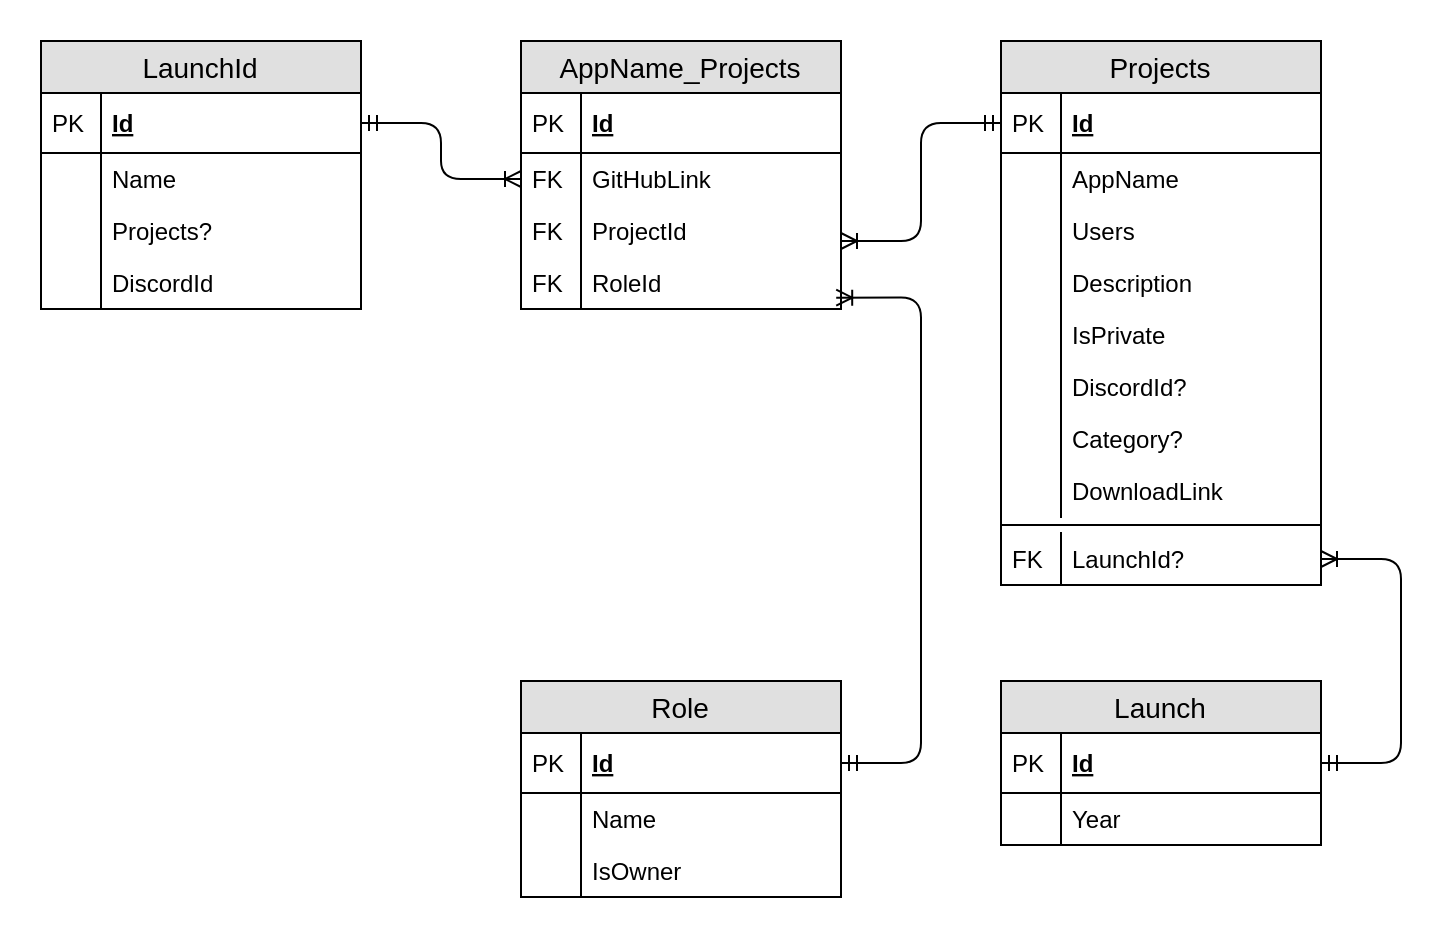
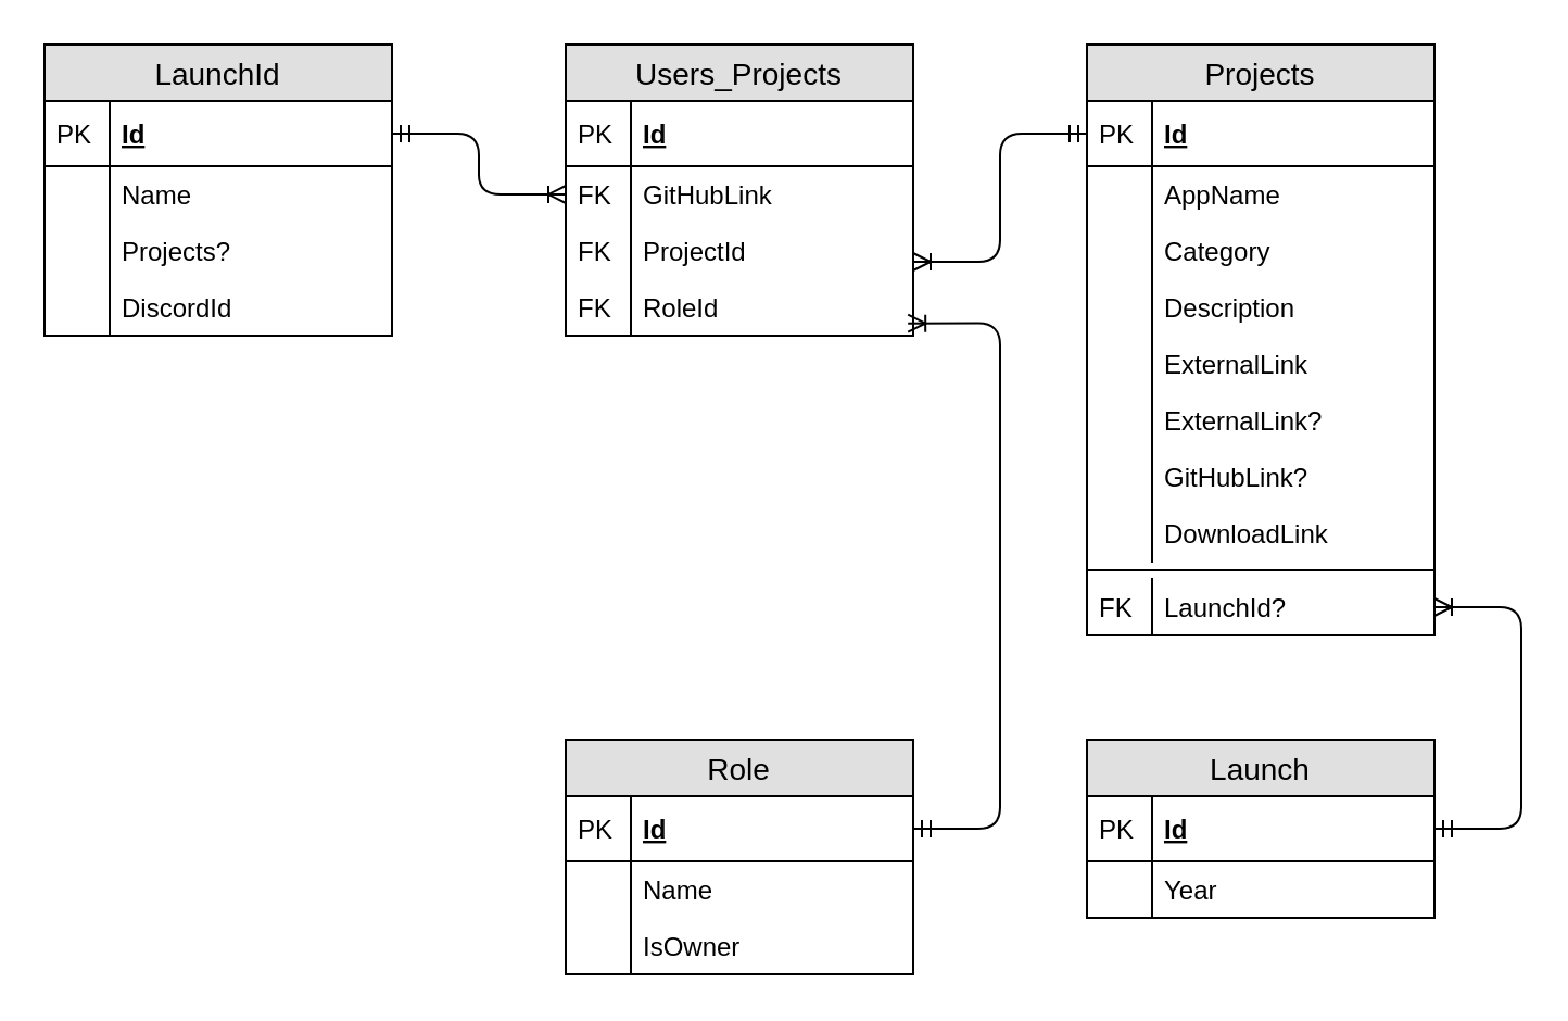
  <mxCell id="0" />
  <mxCell id="1" parent="0" />
- <mxCell id="2" value="AppName_Projects" style="swimlane;fontStyle=0;childLayout=stackLayout;horizontal=1;startSize=26;fillColor=#e0e0e0;horizontalStack=0;resizeParent=1;resizeParentMax=0;resizeLast=0;collapsible=1;marginBottom=0;swimlaneFillColor=#ffffff;align=center;fontSize=14;" parent="1" vertex="1"><mxGeometry x="260" y="20" width="160" height="134" as="geometry" /></mxCell>
+ <mxCell id="2" value="Users_Projects" style="swimlane;fontStyle=0;childLayout=stackLayout;horizontal=1;startSize=26;fillColor=#e0e0e0;horizontalStack=0;resizeParent=1;resizeParentMax=0;resizeLast=0;collapsible=1;marginBottom=0;swimlaneFillColor=#ffffff;align=center;fontSize=14;" parent="1" vertex="1"><mxGeometry x="260" y="20" width="160" height="134" as="geometry" /></mxCell>
  <mxCell id="3" value="Id" style="shape=partialRectangle;top=0;left=0;right=0;bottom=1;align=left;verticalAlign=middle;fillColor=none;spacingLeft=34;spacingRight=4;overflow=hidden;rotatable=0;points=[[0,0.5],[1,0.5]];portConstraint=eastwest;dropTarget=0;fontStyle=5;fontSize=12;" parent="2" vertex="1"><mxGeometry y="26" width="160" height="30" as="geometry" /></mxCell>
  <mxCell id="4" value="PK" style="shape=partialRectangle;top=0;left=0;bottom=0;fillColor=none;align=left;verticalAlign=middle;spacingLeft=4;spacingRight=4;overflow=hidden;rotatable=0;points=[];portConstraint=eastwest;part=1;fontSize=12;" parent="3" vertex="1" connectable="0"><mxGeometry width="30" height="30" as="geometry" /></mxCell>
  <mxCell id="5" value="GitHubLink" style="shape=partialRectangle;top=0;left=0;right=0;bottom=0;align=left;verticalAlign=top;fillColor=none;spacingLeft=34;spacingRight=4;overflow=hidden;rotatable=0;points=[[0,0.5],[1,0.5]];portConstraint=eastwest;dropTarget=0;fontSize=12;" parent="2" vertex="1"><mxGeometry y="56" width="160" height="26" as="geometry" /></mxCell>
  <mxCell id="6" value="FK" style="shape=partialRectangle;top=0;left=0;bottom=0;fillColor=none;align=left;verticalAlign=top;spacingLeft=4;spacingRight=4;overflow=hidden;rotatable=0;points=[];portConstraint=eastwest;part=1;fontSize=12;" parent="5" vertex="1" connectable="0"><mxGeometry width="30" height="26" as="geometry" /></mxCell>
  <mxCell id="7" value="ProjectId" style="shape=partialRectangle;top=0;left=0;right=0;bottom=0;align=left;verticalAlign=top;fillColor=none;spacingLeft=34;spacingRight=4;overflow=hidden;rotatable=0;points=[[0,0.5],[1,0.5]];portConstraint=eastwest;dropTarget=0;fontSize=12;" parent="2" vertex="1"><mxGeometry y="82" width="160" height="26" as="geometry" /></mxCell>
  <mxCell id="8" value="FK" style="shape=partialRectangle;top=0;left=0;bottom=0;fillColor=none;align=left;verticalAlign=top;spacingLeft=4;spacingRight=4;overflow=hidden;rotatable=0;points=[];portConstraint=eastwest;part=1;fontSize=12;" parent="7" vertex="1" connectable="0"><mxGeometry width="30" height="26" as="geometry" /></mxCell>
  <mxCell id="9" value="RoleId" style="shape=partialRectangle;top=0;left=0;right=0;bottom=0;align=left;verticalAlign=top;fillColor=none;spacingLeft=34;spacingRight=4;overflow=hidden;rotatable=0;points=[[0,0.5],[1,0.5]];portConstraint=eastwest;dropTarget=0;fontSize=12;" parent="2" vertex="1"><mxGeometry y="108" width="160" height="26" as="geometry" /></mxCell>
  <mxCell id="10" value="FK" style="shape=partialRectangle;top=0;left=0;bottom=0;fillColor=none;align=left;verticalAlign=top;spacingLeft=4;spacingRight=4;overflow=hidden;rotatable=0;points=[];portConstraint=eastwest;part=1;fontSize=12;" parent="9" vertex="1" connectable="0"><mxGeometry width="30" height="26" as="geometry" /></mxCell>
  <mxCell id="11" value="LaunchId" style="swimlane;fontStyle=0;childLayout=stackLayout;horizontal=1;startSize=26;fillColor=#e0e0e0;horizontalStack=0;resizeParent=1;resizeParentMax=0;resizeLast=0;collapsible=1;marginBottom=0;swimlaneFillColor=#ffffff;align=center;fontSize=14;" parent="1" vertex="1"><mxGeometry x="20" y="20" width="160" height="134" as="geometry" /></mxCell>
  <mxCell id="12" value="Id" style="shape=partialRectangle;top=0;left=0;right=0;bottom=1;align=left;verticalAlign=middle;fillColor=none;spacingLeft=34;spacingRight=4;overflow=hidden;rotatable=0;points=[[0,0.5],[1,0.5]];portConstraint=eastwest;dropTarget=0;fontStyle=5;fontSize=12;" parent="11" vertex="1"><mxGeometry y="26" width="160" height="30" as="geometry" /></mxCell>
  <mxCell id="13" value="PK" style="shape=partialRectangle;top=0;left=0;bottom=0;fillColor=none;align=left;verticalAlign=middle;spacingLeft=4;spacingRight=4;overflow=hidden;rotatable=0;points=[];portConstraint=eastwest;part=1;fontSize=12;" parent="12" vertex="1" connectable="0"><mxGeometry width="30" height="30" as="geometry" /></mxCell>
  <mxCell id="14" value="Name" style="shape=partialRectangle;top=0;left=0;right=0;bottom=0;align=left;verticalAlign=top;fillColor=none;spacingLeft=34;spacingRight=4;overflow=hidden;rotatable=0;points=[[0,0.5],[1,0.5]];portConstraint=eastwest;dropTarget=0;fontSize=12;" parent="11" vertex="1"><mxGeometry y="56" width="160" height="26" as="geometry" /></mxCell>
  <mxCell id="15" value="" style="shape=partialRectangle;top=0;left=0;bottom=0;fillColor=none;align=left;verticalAlign=top;spacingLeft=4;spacingRight=4;overflow=hidden;rotatable=0;points=[];portConstraint=eastwest;part=1;fontSize=12;" parent="14" vertex="1" connectable="0"><mxGeometry width="30" height="26" as="geometry" /></mxCell>
  <mxCell id="16" value="Projects?" style="shape=partialRectangle;top=0;left=0;right=0;bottom=0;align=left;verticalAlign=top;fillColor=none;spacingLeft=34;spacingRight=4;overflow=hidden;rotatable=0;points=[[0,0.5],[1,0.5]];portConstraint=eastwest;dropTarget=0;fontSize=12;" parent="11" vertex="1"><mxGeometry y="82" width="160" height="26" as="geometry" /></mxCell>
  <mxCell id="17" value="" style="shape=partialRectangle;top=0;left=0;bottom=0;fillColor=none;align=left;verticalAlign=top;spacingLeft=4;spacingRight=4;overflow=hidden;rotatable=0;points=[];portConstraint=eastwest;part=1;fontSize=12;" parent="16" vertex="1" connectable="0"><mxGeometry width="30" height="26" as="geometry" /></mxCell>
  <mxCell id="18" value="DiscordId" style="shape=partialRectangle;top=0;left=0;right=0;bottom=0;align=left;verticalAlign=top;fillColor=none;spacingLeft=34;spacingRight=4;overflow=hidden;rotatable=0;points=[[0,0.5],[1,0.5]];portConstraint=eastwest;dropTarget=0;fontSize=12;" parent="11" vertex="1"><mxGeometry y="108" width="160" height="26" as="geometry" /></mxCell>
  <mxCell id="19" value="" style="shape=partialRectangle;top=0;left=0;bottom=0;fillColor=none;align=left;verticalAlign=top;spacingLeft=4;spacingRight=4;overflow=hidden;rotatable=0;points=[];portConstraint=eastwest;part=1;fontSize=12;" parent="18" vertex="1" connectable="0"><mxGeometry width="30" height="26" as="geometry" /></mxCell>
  <mxCell id="20" value="Projects" style="swimlane;fontStyle=0;childLayout=stackLayout;horizontal=1;startSize=26;fillColor=#e0e0e0;horizontalStack=0;resizeParent=1;resizeParentMax=0;resizeLast=0;collapsible=1;marginBottom=0;swimlaneFillColor=#ffffff;align=center;fontSize=14;" parent="1" vertex="1"><mxGeometry x="500" y="20" width="160" height="272" as="geometry" /></mxCell>
  <mxCell id="21" value="Id" style="shape=partialRectangle;top=0;left=0;right=0;bottom=1;align=left;verticalAlign=middle;fillColor=none;spacingLeft=34;spacingRight=4;overflow=hidden;rotatable=0;points=[[0,0.5],[1,0.5]];portConstraint=eastwest;dropTarget=0;fontStyle=5;fontSize=12;" parent="20" vertex="1"><mxGeometry y="26" width="160" height="30" as="geometry" /></mxCell>
  <mxCell id="22" value="PK" style="shape=partialRectangle;top=0;left=0;bottom=0;fillColor=none;align=left;verticalAlign=middle;spacingLeft=4;spacingRight=4;overflow=hidden;rotatable=0;points=[];portConstraint=eastwest;part=1;fontSize=12;" parent="21" vertex="1" connectable="0"><mxGeometry width="30" height="30" as="geometry" /></mxCell>
  <mxCell id="23" value="AppName" style="shape=partialRectangle;top=0;left=0;right=0;bottom=0;align=left;verticalAlign=top;fillColor=none;spacingLeft=34;spacingRight=4;overflow=hidden;rotatable=0;points=[[0,0.5],[1,0.5]];portConstraint=eastwest;dropTarget=0;fontSize=12;" parent="20" vertex="1"><mxGeometry y="56" width="160" height="26" as="geometry" /></mxCell>
  <mxCell id="24" value="" style="shape=partialRectangle;top=0;left=0;bottom=0;fillColor=none;align=left;verticalAlign=top;spacingLeft=4;spacingRight=4;overflow=hidden;rotatable=0;points=[];portConstraint=eastwest;part=1;fontSize=12;" parent="23" vertex="1" connectable="0"><mxGeometry width="30" height="26" as="geometry" /></mxCell>
- <mxCell id="25" value="Users" style="shape=partialRectangle;top=0;left=0;right=0;bottom=0;align=left;verticalAlign=top;fillColor=none;spacingLeft=34;spacingRight=4;overflow=hidden;rotatable=0;points=[[0,0.5],[1,0.5]];portConstraint=eastwest;dropTarget=0;fontSize=12;" parent="20" vertex="1"><mxGeometry y="82" width="160" height="26" as="geometry" /></mxCell>
+ <mxCell id="25" value="Category" style="shape=partialRectangle;top=0;left=0;right=0;bottom=0;align=left;verticalAlign=top;fillColor=none;spacingLeft=34;spacingRight=4;overflow=hidden;rotatable=0;points=[[0,0.5],[1,0.5]];portConstraint=eastwest;dropTarget=0;fontSize=12;" parent="20" vertex="1"><mxGeometry y="82" width="160" height="26" as="geometry" /></mxCell>
  <mxCell id="26" value="" style="shape=partialRectangle;top=0;left=0;bottom=0;fillColor=none;align=left;verticalAlign=top;spacingLeft=4;spacingRight=4;overflow=hidden;rotatable=0;points=[];portConstraint=eastwest;part=1;fontSize=12;" parent="25" vertex="1" connectable="0"><mxGeometry width="30" height="26" as="geometry" /></mxCell>
  <mxCell id="27" value="Description" style="shape=partialRectangle;top=0;left=0;right=0;bottom=0;align=left;verticalAlign=top;fillColor=none;spacingLeft=34;spacingRight=4;overflow=hidden;rotatable=0;points=[[0,0.5],[1,0.5]];portConstraint=eastwest;dropTarget=0;fontSize=12;" parent="20" vertex="1"><mxGeometry y="108" width="160" height="26" as="geometry" /></mxCell>
  <mxCell id="28" value="" style="shape=partialRectangle;top=0;left=0;bottom=0;fillColor=none;align=left;verticalAlign=top;spacingLeft=4;spacingRight=4;overflow=hidden;rotatable=0;points=[];portConstraint=eastwest;part=1;fontSize=12;" parent="27" vertex="1" connectable="0"><mxGeometry width="30" height="26" as="geometry" /></mxCell>
- <mxCell id="29" value="IsPrivate" style="shape=partialRectangle;top=0;left=0;right=0;bottom=0;align=left;verticalAlign=top;fillColor=none;spacingLeft=34;spacingRight=4;overflow=hidden;rotatable=0;points=[[0,0.5],[1,0.5]];portConstraint=eastwest;dropTarget=0;fontSize=12;" parent="20" vertex="1"><mxGeometry y="134" width="160" height="26" as="geometry" /></mxCell>
+ <mxCell id="29" value="ExternalLink" style="shape=partialRectangle;top=0;left=0;right=0;bottom=0;align=left;verticalAlign=top;fillColor=none;spacingLeft=34;spacingRight=4;overflow=hidden;rotatable=0;points=[[0,0.5],[1,0.5]];portConstraint=eastwest;dropTarget=0;fontSize=12;" parent="20" vertex="1"><mxGeometry y="134" width="160" height="26" as="geometry" /></mxCell>
  <mxCell id="30" value="" style="shape=partialRectangle;top=0;left=0;bottom=0;fillColor=none;align=left;verticalAlign=top;spacingLeft=4;spacingRight=4;overflow=hidden;rotatable=0;points=[];portConstraint=eastwest;part=1;fontSize=12;" parent="29" vertex="1" connectable="0"><mxGeometry width="30" height="26" as="geometry" /></mxCell>
- <mxCell id="31" value="DiscordId?" style="shape=partialRectangle;top=0;left=0;right=0;bottom=0;align=left;verticalAlign=top;fillColor=none;spacingLeft=34;spacingRight=4;overflow=hidden;rotatable=0;points=[[0,0.5],[1,0.5]];portConstraint=eastwest;dropTarget=0;fontSize=12;" parent="20" vertex="1"><mxGeometry y="160" width="160" height="26" as="geometry" /></mxCell>
+ <mxCell id="31" value="ExternalLink?" style="shape=partialRectangle;top=0;left=0;right=0;bottom=0;align=left;verticalAlign=top;fillColor=none;spacingLeft=34;spacingRight=4;overflow=hidden;rotatable=0;points=[[0,0.5],[1,0.5]];portConstraint=eastwest;dropTarget=0;fontSize=12;" parent="20" vertex="1"><mxGeometry y="160" width="160" height="26" as="geometry" /></mxCell>
  <mxCell id="32" value="" style="shape=partialRectangle;top=0;left=0;bottom=0;fillColor=none;align=left;verticalAlign=top;spacingLeft=4;spacingRight=4;overflow=hidden;rotatable=0;points=[];portConstraint=eastwest;part=1;fontSize=12;" parent="31" vertex="1" connectable="0"><mxGeometry width="30" height="26" as="geometry" /></mxCell>
- <mxCell id="33" value="Category?" style="shape=partialRectangle;top=0;left=0;right=0;bottom=0;align=left;verticalAlign=top;fillColor=none;spacingLeft=34;spacingRight=4;overflow=hidden;rotatable=0;points=[[0,0.5],[1,0.5]];portConstraint=eastwest;dropTarget=0;fontSize=12;" parent="20" vertex="1"><mxGeometry y="186" width="160" height="26" as="geometry" /></mxCell>
+ <mxCell id="33" value="GitHubLink?" style="shape=partialRectangle;top=0;left=0;right=0;bottom=0;align=left;verticalAlign=top;fillColor=none;spacingLeft=34;spacingRight=4;overflow=hidden;rotatable=0;points=[[0,0.5],[1,0.5]];portConstraint=eastwest;dropTarget=0;fontSize=12;" parent="20" vertex="1"><mxGeometry y="186" width="160" height="26" as="geometry" /></mxCell>
  <mxCell id="34" value="" style="shape=partialRectangle;top=0;left=0;bottom=0;fillColor=none;align=left;verticalAlign=top;spacingLeft=4;spacingRight=4;overflow=hidden;rotatable=0;points=[];portConstraint=eastwest;part=1;fontSize=12;" parent="33" vertex="1" connectable="0"><mxGeometry width="30" height="26" as="geometry" /></mxCell>
  <mxCell id="35" value="DownloadLink" style="shape=partialRectangle;top=0;left=0;right=0;bottom=0;align=left;verticalAlign=top;fillColor=none;spacingLeft=34;spacingRight=4;overflow=hidden;rotatable=0;points=[[0,0.5],[1,0.5]];portConstraint=eastwest;dropTarget=0;fontSize=12;" parent="20" vertex="1"><mxGeometry y="212" width="160" height="26" as="geometry" /></mxCell>
  <mxCell id="36" value="" style="shape=partialRectangle;top=0;left=0;bottom=0;fillColor=none;align=left;verticalAlign=top;spacingLeft=4;spacingRight=4;overflow=hidden;rotatable=0;points=[];portConstraint=eastwest;part=1;fontSize=12;" parent="35" vertex="1" connectable="0"><mxGeometry width="30" height="26" as="geometry" /></mxCell>
  <mxCell id="37" value="" style="line;strokeWidth=1;fillColor=none;align=left;verticalAlign=middle;spacingTop=-1;spacingLeft=3;spacingRight=3;rotatable=0;labelPosition=right;points=[];portConstraint=eastwest;fontSize=12;" parent="20" vertex="1"><mxGeometry y="238" width="160" height="8" as="geometry" /></mxCell>
  <mxCell id="38" value="LaunchId?" style="shape=partialRectangle;top=0;left=0;right=0;bottom=0;align=left;verticalAlign=top;fillColor=none;spacingLeft=34;spacingRight=4;overflow=hidden;rotatable=0;points=[[0,0.5],[1,0.5]];portConstraint=eastwest;dropTarget=0;fontSize=12;" parent="20" vertex="1"><mxGeometry y="246" width="160" height="26" as="geometry" /></mxCell>
  <mxCell id="39" value="FK" style="shape=partialRectangle;top=0;left=0;bottom=0;fillColor=none;align=left;verticalAlign=top;spacingLeft=4;spacingRight=4;overflow=hidden;rotatable=0;points=[];portConstraint=eastwest;part=1;fontSize=12;" parent="38" vertex="1" connectable="0"><mxGeometry width="30" height="26" as="geometry" /></mxCell>
  <mxCell id="40" value="Role" style="swimlane;fontStyle=0;childLayout=stackLayout;horizontal=1;startSize=26;fillColor=#e0e0e0;horizontalStack=0;resizeParent=1;resizeParentMax=0;resizeLast=0;collapsible=1;marginBottom=0;swimlaneFillColor=#ffffff;align=center;fontSize=14;" parent="1" vertex="1"><mxGeometry x="260" y="340" width="160" height="108" as="geometry" /></mxCell>
  <mxCell id="41" value="Id" style="shape=partialRectangle;top=0;left=0;right=0;bottom=1;align=left;verticalAlign=middle;fillColor=none;spacingLeft=34;spacingRight=4;overflow=hidden;rotatable=0;points=[[0,0.5],[1,0.5]];portConstraint=eastwest;dropTarget=0;fontStyle=5;fontSize=12;" parent="40" vertex="1"><mxGeometry y="26" width="160" height="30" as="geometry" /></mxCell>
  <mxCell id="42" value="PK" style="shape=partialRectangle;top=0;left=0;bottom=0;fillColor=none;align=left;verticalAlign=middle;spacingLeft=4;spacingRight=4;overflow=hidden;rotatable=0;points=[];portConstraint=eastwest;part=1;fontSize=12;" parent="41" vertex="1" connectable="0"><mxGeometry width="30" height="30" as="geometry" /></mxCell>
  <mxCell id="43" value="Name" style="shape=partialRectangle;top=0;left=0;right=0;bottom=0;align=left;verticalAlign=top;fillColor=none;spacingLeft=34;spacingRight=4;overflow=hidden;rotatable=0;points=[[0,0.5],[1,0.5]];portConstraint=eastwest;dropTarget=0;fontSize=12;" parent="40" vertex="1"><mxGeometry y="56" width="160" height="26" as="geometry" /></mxCell>
  <mxCell id="44" value="" style="shape=partialRectangle;top=0;left=0;bottom=0;fillColor=none;align=left;verticalAlign=top;spacingLeft=4;spacingRight=4;overflow=hidden;rotatable=0;points=[];portConstraint=eastwest;part=1;fontSize=12;" parent="43" vertex="1" connectable="0"><mxGeometry width="30" height="26" as="geometry" /></mxCell>
  <mxCell id="45" value="IsOwner" style="shape=partialRectangle;top=0;left=0;right=0;bottom=0;align=left;verticalAlign=top;fillColor=none;spacingLeft=34;spacingRight=4;overflow=hidden;rotatable=0;points=[[0,0.5],[1,0.5]];portConstraint=eastwest;dropTarget=0;fontSize=12;" vertex="1" parent="40"><mxGeometry y="82" width="160" height="26" as="geometry" /></mxCell>
  <mxCell id="46" value="" style="shape=partialRectangle;top=0;left=0;bottom=0;fillColor=none;align=left;verticalAlign=top;spacingLeft=4;spacingRight=4;overflow=hidden;rotatable=0;points=[];portConstraint=eastwest;part=1;fontSize=12;" vertex="1" connectable="0" parent="45"><mxGeometry width="30" height="26" as="geometry" /></mxCell>
  <mxCell id="47" value="" style="edgeStyle=orthogonalEdgeStyle;fontSize=12;html=1;endArrow=ERoneToMany;startArrow=ERmandOne;entryX=1;entryY=0.5;entryDx=0;entryDy=0;exitX=1;exitY=0.5;exitDx=0;exitDy=0;" parent="1" source="51" target="38" edge="1"><mxGeometry width="100" height="100" relative="1" as="geometry"><mxPoint x="660" y="439" as="sourcePoint" /><mxPoint x="660" y="59" as="targetPoint" /><Array as="points"><mxPoint x="700" y="381" /><mxPoint x="700" y="279" /></Array></mxGeometry></mxCell>
  <mxCell id="48" value="" style="edgeStyle=orthogonalEdgeStyle;fontSize=12;html=1;endArrow=ERoneToMany;startArrow=ERmandOne;exitX=1;exitY=0.5;exitDx=0;exitDy=0;entryX=0;entryY=0.5;entryDx=0;entryDy=0;" parent="1" source="12" target="5" edge="1"><mxGeometry width="100" height="100" relative="1" as="geometry"><mxPoint x="190" y="220" as="sourcePoint" /><mxPoint x="290" y="120" as="targetPoint" /></mxGeometry></mxCell>
  <mxCell id="49" value="" style="fontSize=12;html=1;endArrow=ERoneToMany;startArrow=ERmandOne;anchorPointDirection=1;bendable=1;edgeStyle=orthogonalEdgeStyle;exitX=0;exitY=0.5;exitDx=0;exitDy=0;" parent="1" source="21" edge="1"><mxGeometry width="100" height="100" relative="1" as="geometry"><mxPoint x="470" y="20" as="sourcePoint" /><mxPoint x="420" y="120" as="targetPoint" /><Array as="points"><mxPoint x="460" y="61" /><mxPoint x="460" y="120" /></Array></mxGeometry></mxCell>
  <mxCell id="50" value="Launch" style="swimlane;fontStyle=0;childLayout=stackLayout;horizontal=1;startSize=26;fillColor=#e0e0e0;horizontalStack=0;resizeParent=1;resizeParentMax=0;resizeLast=0;collapsible=1;marginBottom=0;swimlaneFillColor=#ffffff;align=center;fontSize=14;" parent="1" vertex="1"><mxGeometry x="500" y="340" width="160" height="82" as="geometry" /></mxCell>
  <mxCell id="51" value="Id" style="shape=partialRectangle;top=0;left=0;right=0;bottom=1;align=left;verticalAlign=middle;fillColor=none;spacingLeft=34;spacingRight=4;overflow=hidden;rotatable=0;points=[[0,0.5],[1,0.5]];portConstraint=eastwest;dropTarget=0;fontStyle=5;fontSize=12;" parent="50" vertex="1"><mxGeometry y="26" width="160" height="30" as="geometry" /></mxCell>
  <mxCell id="52" value="PK" style="shape=partialRectangle;top=0;left=0;bottom=0;fillColor=none;align=left;verticalAlign=middle;spacingLeft=4;spacingRight=4;overflow=hidden;rotatable=0;points=[];portConstraint=eastwest;part=1;fontSize=12;" parent="51" vertex="1" connectable="0"><mxGeometry width="30" height="30" as="geometry" /></mxCell>
  <mxCell id="53" value="Year" style="shape=partialRectangle;top=0;left=0;right=0;bottom=0;align=left;verticalAlign=top;fillColor=none;spacingLeft=34;spacingRight=4;overflow=hidden;rotatable=0;points=[[0,0.5],[1,0.5]];portConstraint=eastwest;dropTarget=0;fontSize=12;" parent="50" vertex="1"><mxGeometry y="56" width="160" height="26" as="geometry" /></mxCell>
  <mxCell id="54" value="" style="shape=partialRectangle;top=0;left=0;bottom=0;fillColor=none;align=left;verticalAlign=top;spacingLeft=4;spacingRight=4;overflow=hidden;rotatable=0;points=[];portConstraint=eastwest;part=1;fontSize=12;" parent="53" vertex="1" connectable="0"><mxGeometry width="30" height="26" as="geometry" /></mxCell>
  <mxCell id="55" value="" style="fontSize=12;html=1;endArrow=ERoneToMany;startArrow=ERmandOne;anchorPointDirection=1;bendable=1;edgeStyle=orthogonalEdgeStyle;exitX=1;exitY=0.5;exitDx=0;exitDy=0;entryX=0.985;entryY=0.782;entryDx=0;entryDy=0;entryPerimeter=0;" parent="1" source="41" target="9" edge="1"><mxGeometry width="100" height="100" relative="1" as="geometry"><mxPoint x="510" y="71" as="sourcePoint" /><mxPoint x="430" y="130" as="targetPoint" /><Array as="points"><mxPoint x="460" y="381" /><mxPoint x="460" y="148" /></Array></mxGeometry></mxCell>
